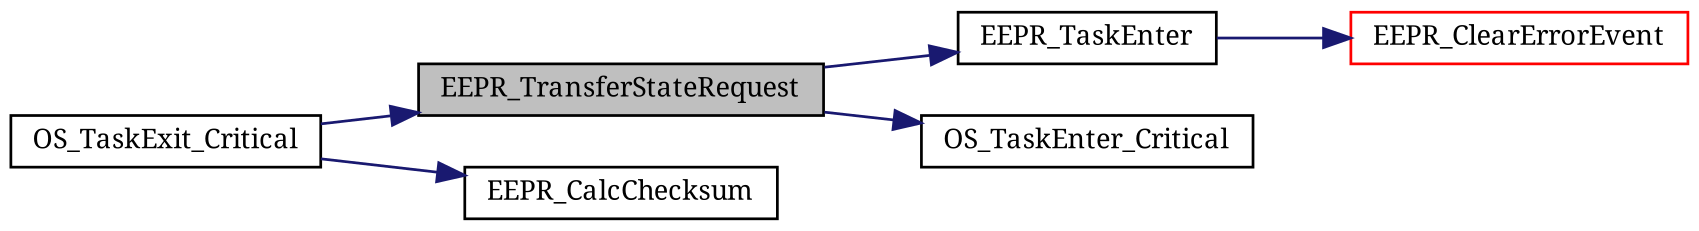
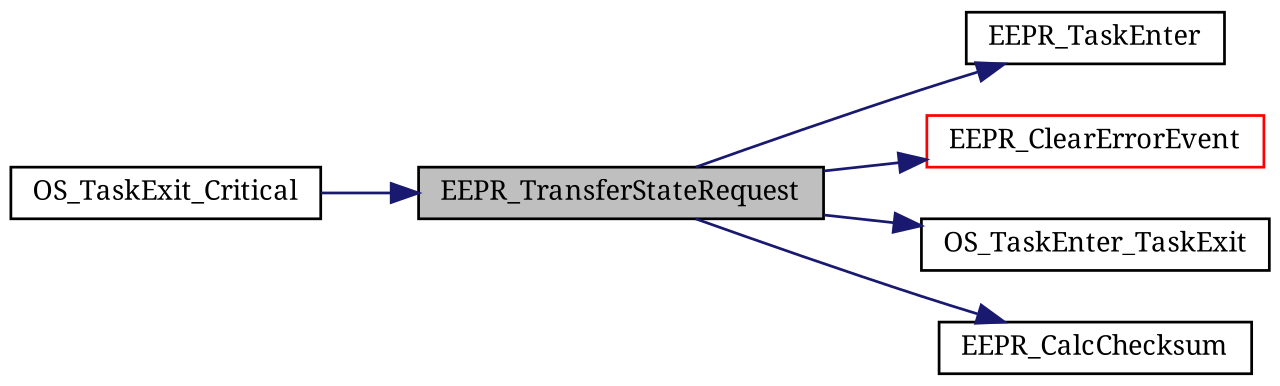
  digraph {
    fontname="Noto Serif"
    rankdir=LR
    node [color=black fillcolor=white fontname="Noto Serif" fontsize=10 shape=record style=filled]
    edge [color=midnightblue fontname="Noto Serif" fontsize=10 labelfontname=Helvetica labelfontsize=10 style=solid]
    n1 [fillcolor=grey75 fontcolor=black height=0.2 label=EEPR_TransferStateRequest width=0.4]
    n2 [height=0.2 label=EEPR_TaskEnter width=0.4]
    n3 [color=red height=0.2 label=EEPR_ClearErrorEvent width=0.4]
-   n4 [height=0.2 label=OS_TaskEnter_Critical width=0.4]
+   n4 [height=0.2 label=OS_TaskEnter_TaskExit width=0.4]
    n5 [height=0.2 label=EEPR_CalcChecksum width=0.4]
    n6 [height=0.2 label=OS_TaskExit_Critical width=0.4]
    n1 -> n2
-   n2 -> n3
+   n1 -> n3
    n1 -> n4
-   n6 -> n5
+   n1 -> n5
    n6 -> n1
  }
